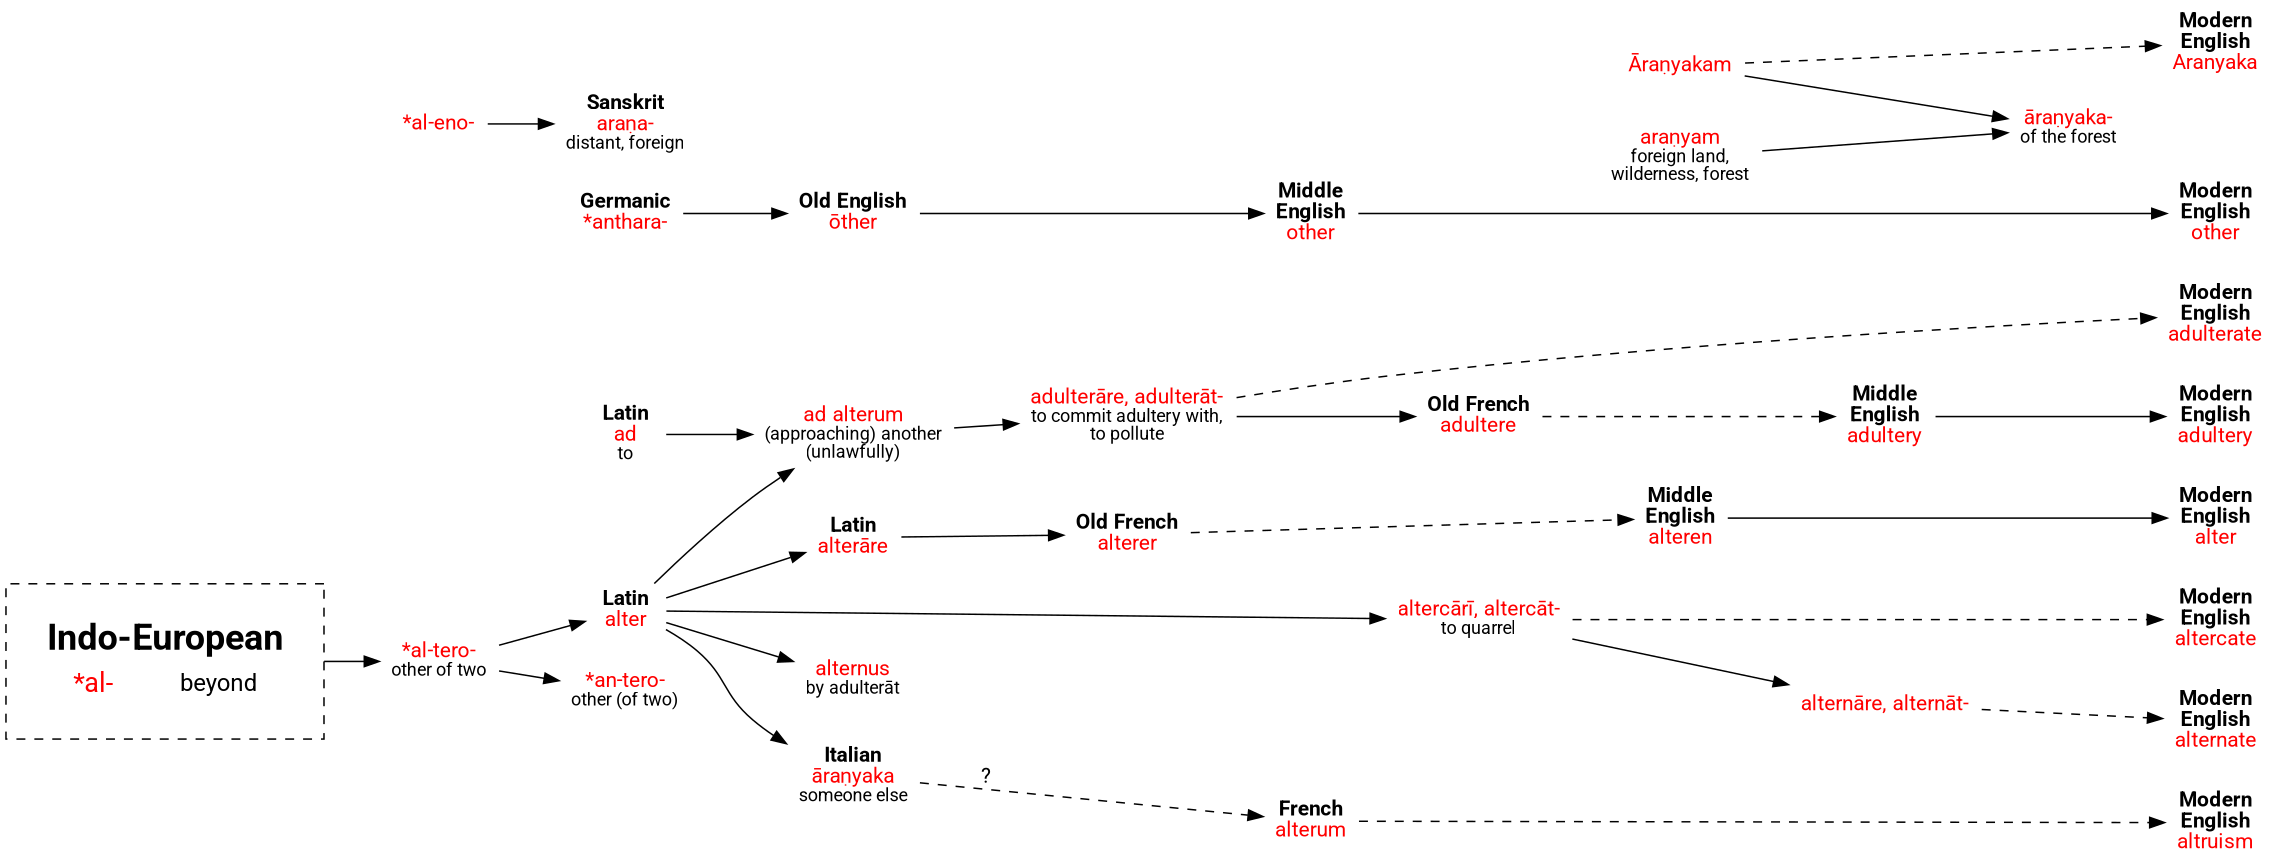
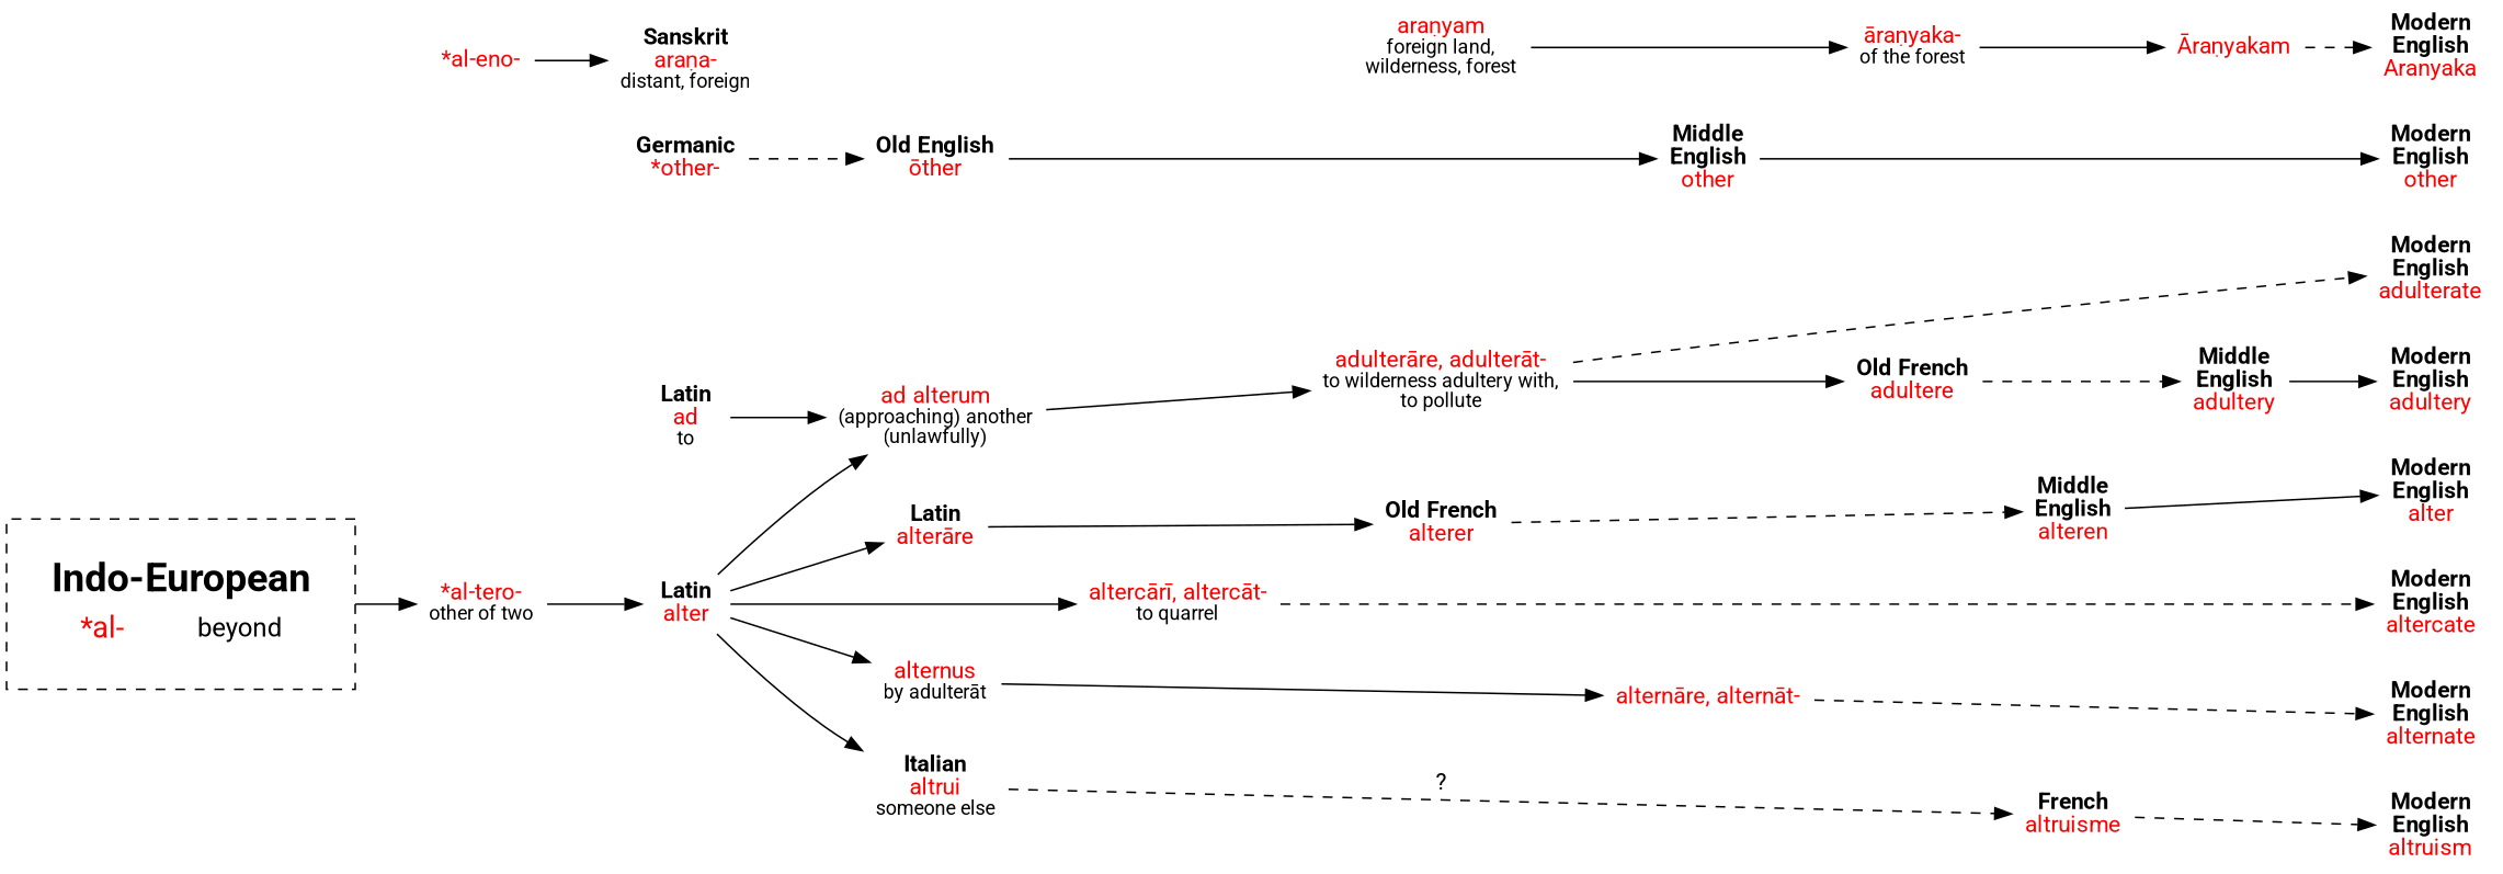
  strict digraph {
    fontname=Roboto
    rankdir=LR
    node [fontname=Roboto shape=none]
    edge [fontname=Roboto]
    n1 [label=<<b>Modern<br/>English</b><br/><font color="red">alter</font>>]
    n2 [label=<<b>Modern<br/>English</b><br/><font color="red">altercate</font>>]
    n3 [label=<<b>Modern<br/>English</b><br/><font color="red">alternate</font>>]
    n4 [label=<<b>Modern<br/>English</b><br/><font color="red">altruism</font>>]
    n5 [label=<<b>Modern<br/>English</b><br/><font color="red">adulterate</font>>]
    n6 [label=<<b>Modern<br/>English</b><br/><font color="red">adultery</font>>]
    n7 [label=<<b>Modern<br/>English</b><br/><font color="red">other</font>>]
    n8 [label=<<b>Modern<br/>English</b><br/><font color="red">Aranyaka</font>>]
    n9 [label=<<b>Latin</b><br/><font color="red">alter</font>>]
-   n10 [label=<<b>Germanic</b><br/><font color="red">*anthara-</font>>]
+   n10 [label=<<b>Germanic</b><br/><font color="red">*other-</font>>]
    n11 [label=<<b>Sanskrit</b><br/><font color="red">araṇa-</font><br/><font point-size="12">distant, foreign</font>>]
    n12 [label=<<b>Latin</b><br/><font color="red">alterāre</font>>]
    n13 [label=<<font color="red">altercārī, altercāt-</font><br/><font point-size="12">to quarrel</font>>]
    n14 [label=<<font color="red">alternus</font><br/><font point-size="12">by adulterāt</font>>]
-   n15 [label=<<b>Italian</b><br/><font color="red">āraṇyaka</font><br/><font point-size="12">someone else</font>>]
+   n15 [label=<<b>Italian</b><br/><font color="red">altrui</font><br/><font point-size="12">someone else</font>>]
    n16 [label=<<font color="red">ad alterum</font><br/><font point-size="12">(approaching) another<br/>(unlawfully)</font>>]
    n17 [label=<<b>Old English</b><br/><font color="red">ōther</font>>]
    n18 [label=<<table border="0"><tr><td colspan="2"><font point-size="24"><b>Indo-European</b></font></td></tr><tr><td><font point-size="18" color="red">*al-</font></td><td><font point-size="16">beyond</font></td></tr></table>> margin=.3 peripheries=1 shape=rect style=dashed]
    n19 [label=<<font color="red">*al-tero-</font><br/><font point-size="12">other of two</font>>]
-   n20 [label=<<font color="red">*an-tero-</font><br/><font point-size="12">other (of two)</font>>]
    n21 [label=<<font color="red">*al-eno-</font>>]
    n22 [label=<<b>Old French</b><br/><font color="red">alterer</font>>]
    n23 [label=<<font color="red">alternāre, alternāt-</font>>]
-   n24 [label=<<b>French</b><br/><font color="red">alterum</font>>]
-   n25 [label=<<font color="red">adulterāre, adulterāt-</font><br/><font point-size="12">to commit adultery with,<br/>to pollute</font>>]
+   n24 [label=<<b>French</b><br/><font color="red">altruisme</font>>]
+   n25 [label=<<font color="red">adulterāre, adulterāt-</font><br/><font point-size="12">to wilderness adultery with,<br/>to pollute</font>>]
    n26 [label=<<b>Middle<br/>English</b><br/><font color="red">alteren</font>>]
    n27 [label=<<b>Latin</b><br/><font color="red">ad</font><br/><font point-size="12">to</font>>]
    n28 [label=<<b>Old French</b><br/><font color="red">adultere</font>>]
    n29 [label=<<b>Middle<br/>English</b><br/><font color="red">adultery</font>>]
    n30 [label=<<b>Middle<br/>English</b><br/><font color="red">other</font>>]
    n31 [label=<<font color="red">araṇyam</font><br/><font point-size="12">foreign land,<br/>wilderness, forest</font>>]
    n32 [label=<<font color="red">āraṇyaka-</font><br/><font point-size="12">of the forest</font>>]
    n33 [label=<<font color="red">Āraṇyakam</font>>]
    subgraph sub_1 {
      rank=sink
      n1
      n2
      n3
      n4
      n5
      n6
      n7
      n8
    }
    subgraph sub_2 {
      rank=same
      n9
      n10
      n11
    }
    n9 -> n12
    n9 -> n13
    n9 -> n14
    n9 -> n15
    n9 -> n16
-   n10 -> n17
+   n10 -> n17 [style=dashed]
    n12 -> n22
    n13 -> n2 [style=dashed]
-   n13 -> n23
+   n14 -> n23
    n15 -> n24 [label="?" style=dashed]
    n16 -> n25
    n17 -> n30
    n18 -> n19
    n19 -> n9
-   n19 -> n20
    n21 -> n11
    n22 -> n26 [style=dashed]
    n23 -> n3 [style=dashed]
    n24 -> n4 [style=dashed]
    n25 -> n5 [style=dashed]
    n25 -> n28
    n26 -> n1
    n27 -> n16
    n28 -> n29 [style=dashed]
    n29 -> n6
    n30 -> n7
    n31 -> n32
-   n33 -> n32
+   n32 -> n33
    n33 -> n8 [style=dashed]
  }
